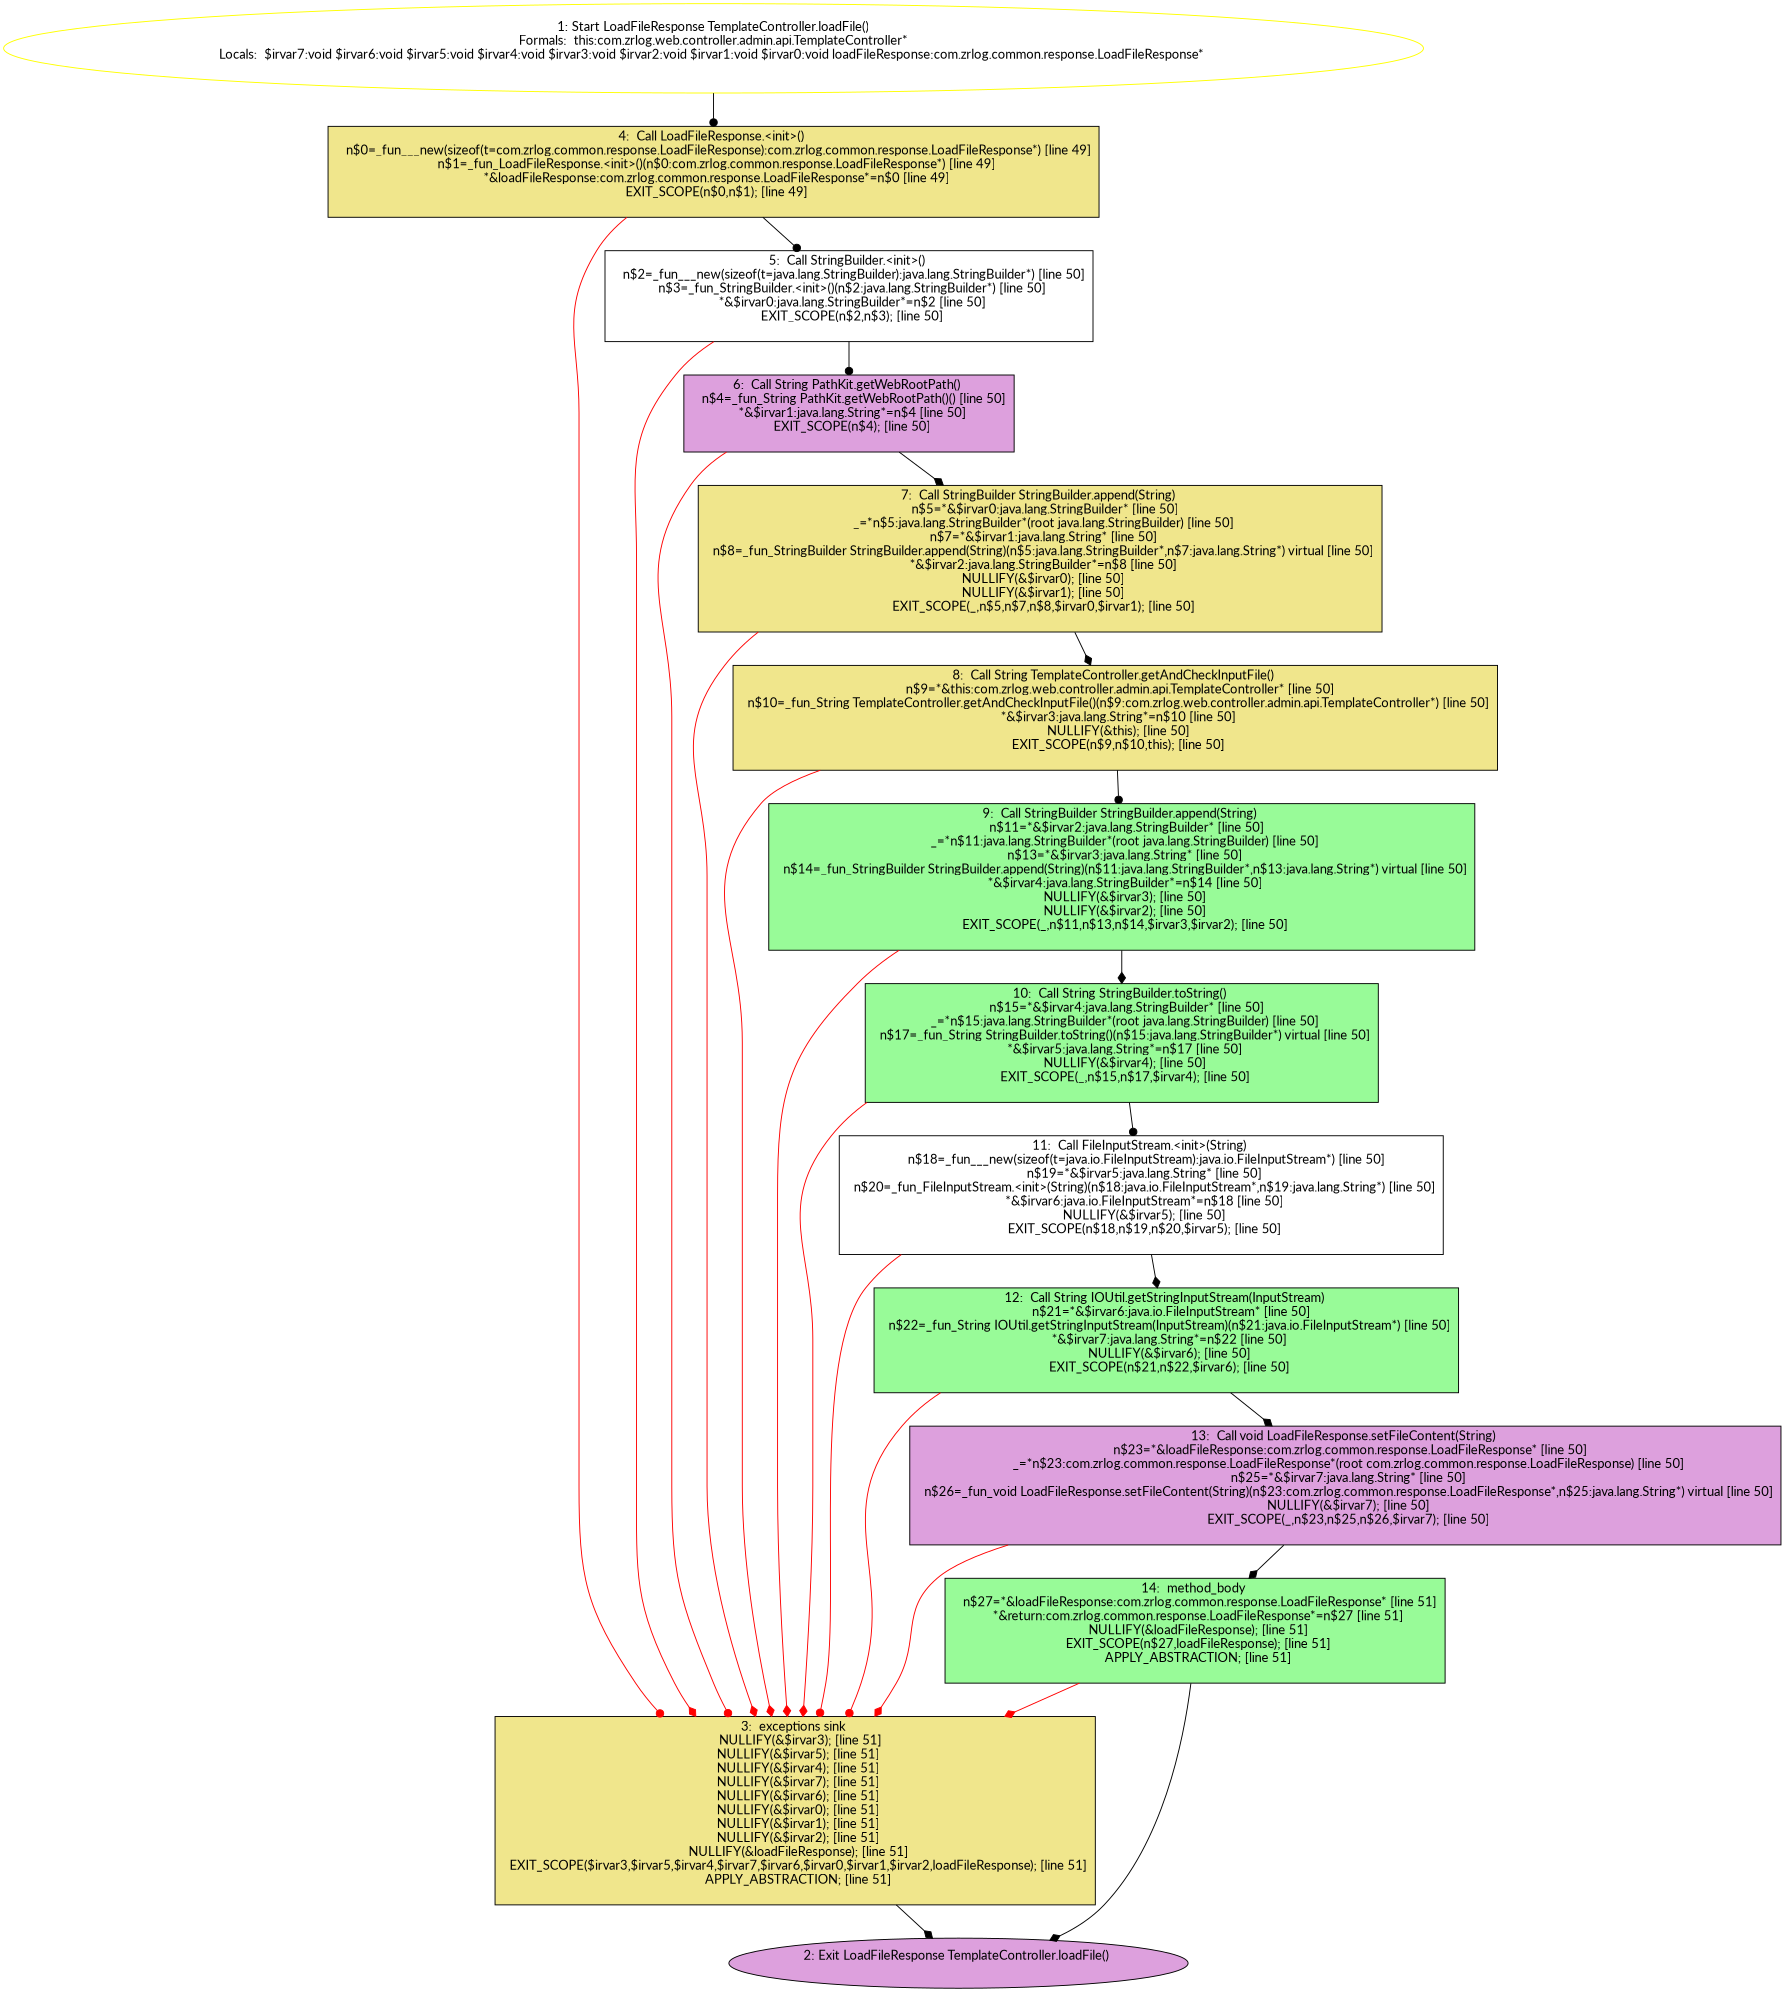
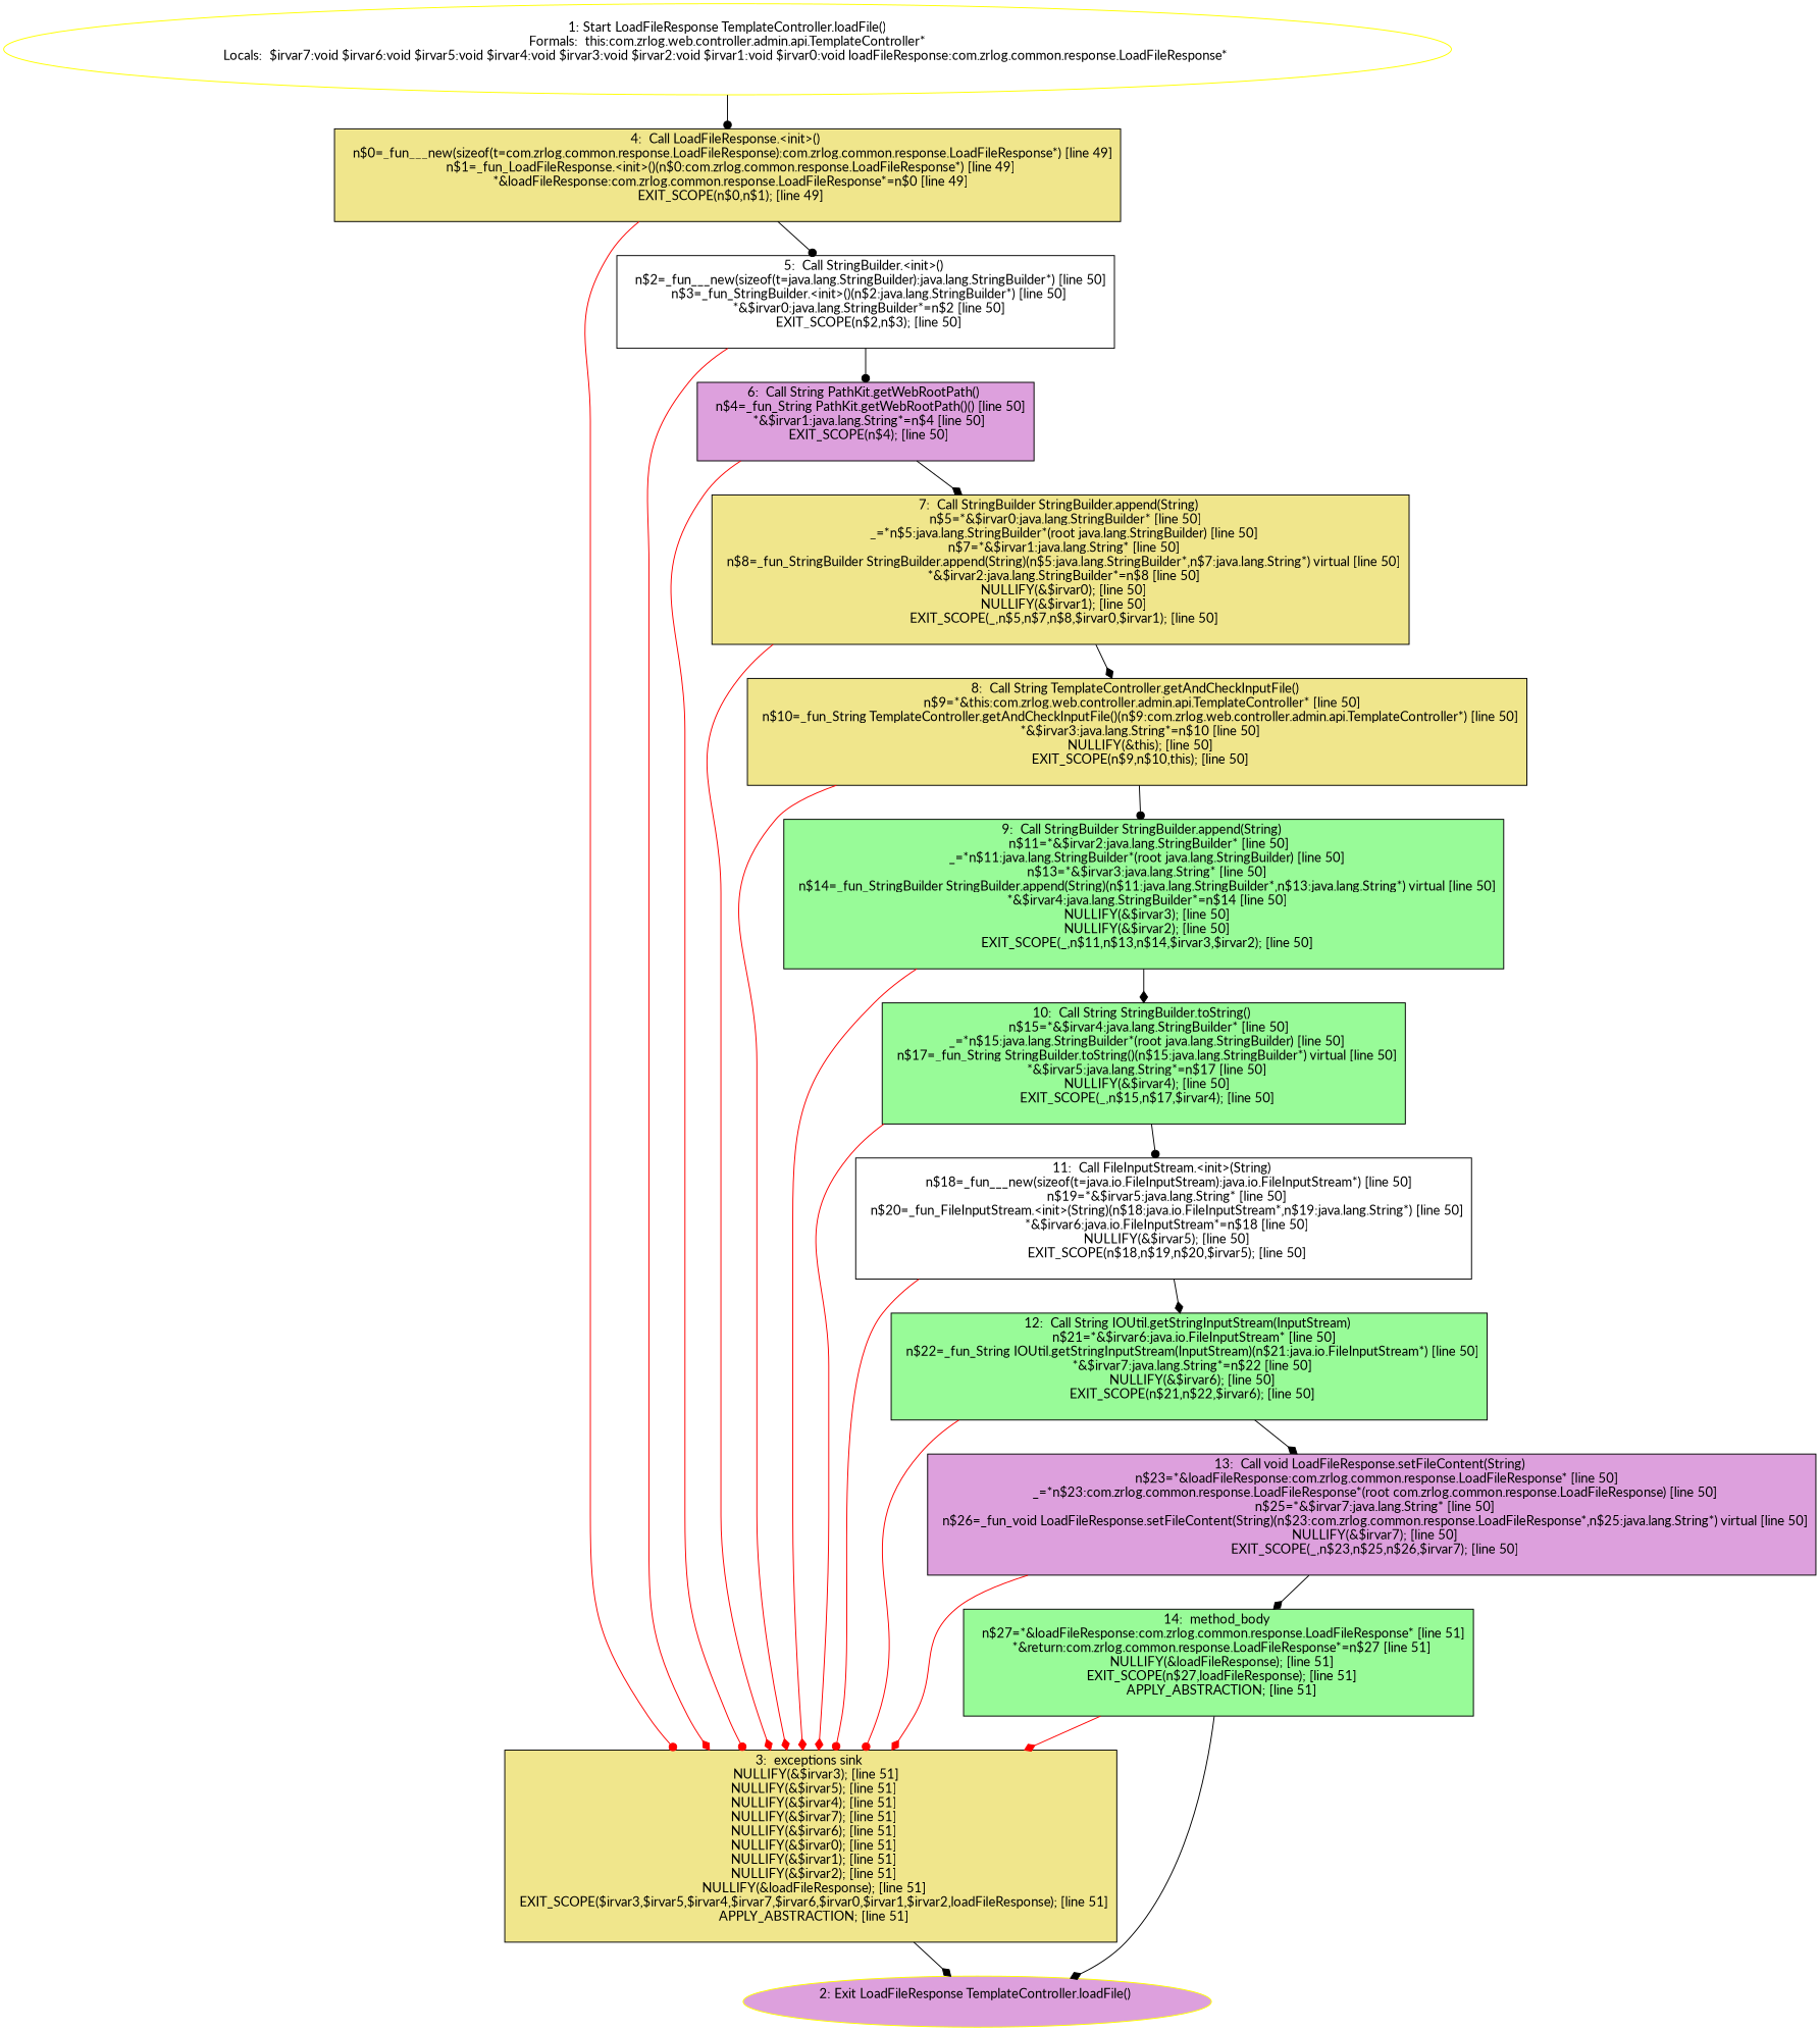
  digraph {
    fontname=Lato
    node [style=filled fillcolor=khaki fontname=Lato shape=box]
    edge [arrowhead=diamond fontname=Lato]
    n1 [color=yellow label="1: Start LoadFileResponse TemplateController.loadFile()\nFormals:  this:com.zrlog.web.controller.admin.api.TemplateController*\nLocals:  $irvar7:void $irvar6:void $irvar5:void $irvar4:void $irvar3:void $irvar2:void $irvar1:void $irvar0:void loadFileResponse:com.zrlog.common.response.LoadFileResponse* \n  " fillcolor=white shape=""]
    n2 [label="4:  Call LoadFileResponse.<init>() \n   n$0=_fun___new(sizeof(t=com.zrlog.common.response.LoadFileResponse):com.zrlog.common.response.LoadFileResponse*) [line 49]\n  n$1=_fun_LoadFileResponse.<init>()(n$0:com.zrlog.common.response.LoadFileResponse*) [line 49]\n  *&loadFileResponse:com.zrlog.common.response.LoadFileResponse*=n$0 [line 49]\n  EXIT_SCOPE(n$0,n$1); [line 49]\n "]
    n3 [label="3:  exceptions sink \n   NULLIFY(&$irvar3); [line 51]\n  NULLIFY(&$irvar5); [line 51]\n  NULLIFY(&$irvar4); [line 51]\n  NULLIFY(&$irvar7); [line 51]\n  NULLIFY(&$irvar6); [line 51]\n  NULLIFY(&$irvar0); [line 51]\n  NULLIFY(&$irvar1); [line 51]\n  NULLIFY(&$irvar2); [line 51]\n  NULLIFY(&loadFileResponse); [line 51]\n  EXIT_SCOPE($irvar3,$irvar5,$irvar4,$irvar7,$irvar6,$irvar0,$irvar1,$irvar2,loadFileResponse); [line 51]\n  APPLY_ABSTRACTION; [line 51]\n "]
    n4 [label="5:  Call StringBuilder.<init>() \n   n$2=_fun___new(sizeof(t=java.lang.StringBuilder):java.lang.StringBuilder*) [line 50]\n  n$3=_fun_StringBuilder.<init>()(n$2:java.lang.StringBuilder*) [line 50]\n  *&$irvar0:java.lang.StringBuilder*=n$2 [line 50]\n  EXIT_SCOPE(n$2,n$3); [line 50]\n " fillcolor=white]
-   n5 [color=black label="2: Exit LoadFileResponse TemplateController.loadFile() \n  " fillcolor=plum shape=""]
+   n5 [color=yellow label="2: Exit LoadFileResponse TemplateController.loadFile() \n  " fillcolor=plum shape=""]
    n6 [label="6:  Call String PathKit.getWebRootPath() \n   n$4=_fun_String PathKit.getWebRootPath()() [line 50]\n  *&$irvar1:java.lang.String*=n$4 [line 50]\n  EXIT_SCOPE(n$4); [line 50]\n " fillcolor=plum]
    n7 [label="7:  Call StringBuilder StringBuilder.append(String) \n   n$5=*&$irvar0:java.lang.StringBuilder* [line 50]\n  _=*n$5:java.lang.StringBuilder*(root java.lang.StringBuilder) [line 50]\n  n$7=*&$irvar1:java.lang.String* [line 50]\n  n$8=_fun_StringBuilder StringBuilder.append(String)(n$5:java.lang.StringBuilder*,n$7:java.lang.String*) virtual [line 50]\n  *&$irvar2:java.lang.StringBuilder*=n$8 [line 50]\n  NULLIFY(&$irvar0); [line 50]\n  NULLIFY(&$irvar1); [line 50]\n  EXIT_SCOPE(_,n$5,n$7,n$8,$irvar0,$irvar1); [line 50]\n "]
    n8 [label="8:  Call String TemplateController.getAndCheckInputFile() \n   n$9=*&this:com.zrlog.web.controller.admin.api.TemplateController* [line 50]\n  n$10=_fun_String TemplateController.getAndCheckInputFile()(n$9:com.zrlog.web.controller.admin.api.TemplateController*) [line 50]\n  *&$irvar3:java.lang.String*=n$10 [line 50]\n  NULLIFY(&this); [line 50]\n  EXIT_SCOPE(n$9,n$10,this); [line 50]\n "]
    n9 [label="9:  Call StringBuilder StringBuilder.append(String) \n   n$11=*&$irvar2:java.lang.StringBuilder* [line 50]\n  _=*n$11:java.lang.StringBuilder*(root java.lang.StringBuilder) [line 50]\n  n$13=*&$irvar3:java.lang.String* [line 50]\n  n$14=_fun_StringBuilder StringBuilder.append(String)(n$11:java.lang.StringBuilder*,n$13:java.lang.String*) virtual [line 50]\n  *&$irvar4:java.lang.StringBuilder*=n$14 [line 50]\n  NULLIFY(&$irvar3); [line 50]\n  NULLIFY(&$irvar2); [line 50]\n  EXIT_SCOPE(_,n$11,n$13,n$14,$irvar3,$irvar2); [line 50]\n " fillcolor=palegreen]
    n10 [label="10:  Call String StringBuilder.toString() \n   n$15=*&$irvar4:java.lang.StringBuilder* [line 50]\n  _=*n$15:java.lang.StringBuilder*(root java.lang.StringBuilder) [line 50]\n  n$17=_fun_String StringBuilder.toString()(n$15:java.lang.StringBuilder*) virtual [line 50]\n  *&$irvar5:java.lang.String*=n$17 [line 50]\n  NULLIFY(&$irvar4); [line 50]\n  EXIT_SCOPE(_,n$15,n$17,$irvar4); [line 50]\n " fillcolor=palegreen]
    n11 [label="11:  Call FileInputStream.<init>(String) \n   n$18=_fun___new(sizeof(t=java.io.FileInputStream):java.io.FileInputStream*) [line 50]\n  n$19=*&$irvar5:java.lang.String* [line 50]\n  n$20=_fun_FileInputStream.<init>(String)(n$18:java.io.FileInputStream*,n$19:java.lang.String*) [line 50]\n  *&$irvar6:java.io.FileInputStream*=n$18 [line 50]\n  NULLIFY(&$irvar5); [line 50]\n  EXIT_SCOPE(n$18,n$19,n$20,$irvar5); [line 50]\n " fillcolor=white]
    n12 [label="12:  Call String IOUtil.getStringInputStream(InputStream) \n   n$21=*&$irvar6:java.io.FileInputStream* [line 50]\n  n$22=_fun_String IOUtil.getStringInputStream(InputStream)(n$21:java.io.FileInputStream*) [line 50]\n  *&$irvar7:java.lang.String*=n$22 [line 50]\n  NULLIFY(&$irvar6); [line 50]\n  EXIT_SCOPE(n$21,n$22,$irvar6); [line 50]\n " fillcolor=palegreen]
    n13 [label="13:  Call void LoadFileResponse.setFileContent(String) \n   n$23=*&loadFileResponse:com.zrlog.common.response.LoadFileResponse* [line 50]\n  _=*n$23:com.zrlog.common.response.LoadFileResponse*(root com.zrlog.common.response.LoadFileResponse) [line 50]\n  n$25=*&$irvar7:java.lang.String* [line 50]\n  n$26=_fun_void LoadFileResponse.setFileContent(String)(n$23:com.zrlog.common.response.LoadFileResponse*,n$25:java.lang.String*) virtual [line 50]\n  NULLIFY(&$irvar7); [line 50]\n  EXIT_SCOPE(_,n$23,n$25,n$26,$irvar7); [line 50]\n " fillcolor=plum]
    n14 [label="14:  method_body \n   n$27=*&loadFileResponse:com.zrlog.common.response.LoadFileResponse* [line 51]\n  *&return:com.zrlog.common.response.LoadFileResponse*=n$27 [line 51]\n  NULLIFY(&loadFileResponse); [line 51]\n  EXIT_SCOPE(n$27,loadFileResponse); [line 51]\n  APPLY_ABSTRACTION; [line 51]\n " fillcolor=palegreen]
    n1 -> n2 [arrowhead=dot]
    n2 -> n3 [color=red arrowhead=dot]
    n2 -> n4 [arrowhead=dot]
    n3 -> n5
    n4 -> n3 [color=red]
    n4 -> n6 [arrowhead=dot]
    n6 -> n3 [color=red arrowhead=dot]
    n6 -> n7
    n7 -> n3 [color=red]
    n7 -> n8
    n8 -> n3 [color=red]
    n8 -> n9 [arrowhead=dot]
    n9 -> n3 [color=red]
    n9 -> n10
    n10 -> n3 [color=red]
    n10 -> n11 [arrowhead=dot]
    n11 -> n3 [color=red arrowhead=dot]
    n11 -> n12
    n12 -> n3 [color=red arrowhead=dot]
    n12 -> n13
    n13 -> n3 [color=red]
    n13 -> n14
    n14 -> n3 [color=red]
    n14 -> n5
  }
